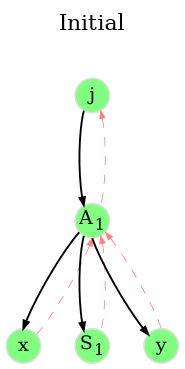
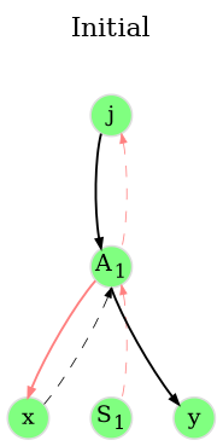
  digraph {
    bgcolor=white
    color=white
    label=Initial
    labelloc=t
    nodesep=0.3
    rankdir=TB
    ranksep=0.8
    node [color="#DDDDDD" fillcolor="#80ff80" fixedsize=true fontsize=12 penwidth=1.0 style=filled]
    edge [arrowsize=0.5 color="#000000" penwidth=1.2]
    n1 [height=0.3 label=<j> width=0.3]
    n2 [height=0.3 label=<A<SUB>1</SUB>> width=0.3]
    n3 [height=0.3 label=<x> width=0.3]
    n4 [height=0.3 label=<S<SUB>1</SUB>> width=0.3]
    n5 [height=0.3 label=<y> width=0.3]
    n1 -> n2
    n1 -> n2 [color="#ff8080" dir=back penwidth=0.5 style=dashed]
-   n2 -> n3
-   n2 -> n3 [color="#ff8080" dir=back penwidth=0.5 style=dashed]
-   n2 -> n4
+   n2 -> n3 [color="#ff8080"]
+   n2 -> n3 [dir=back penwidth=0.5 style=dashed]
    n2 -> n4 [color="#ff8080" dir=back penwidth=0.5 style=dashed]
    n2 -> n5
-   n2 -> n5 [color="#ff8080" dir=back penwidth=0.5 style=dashed]
  }
